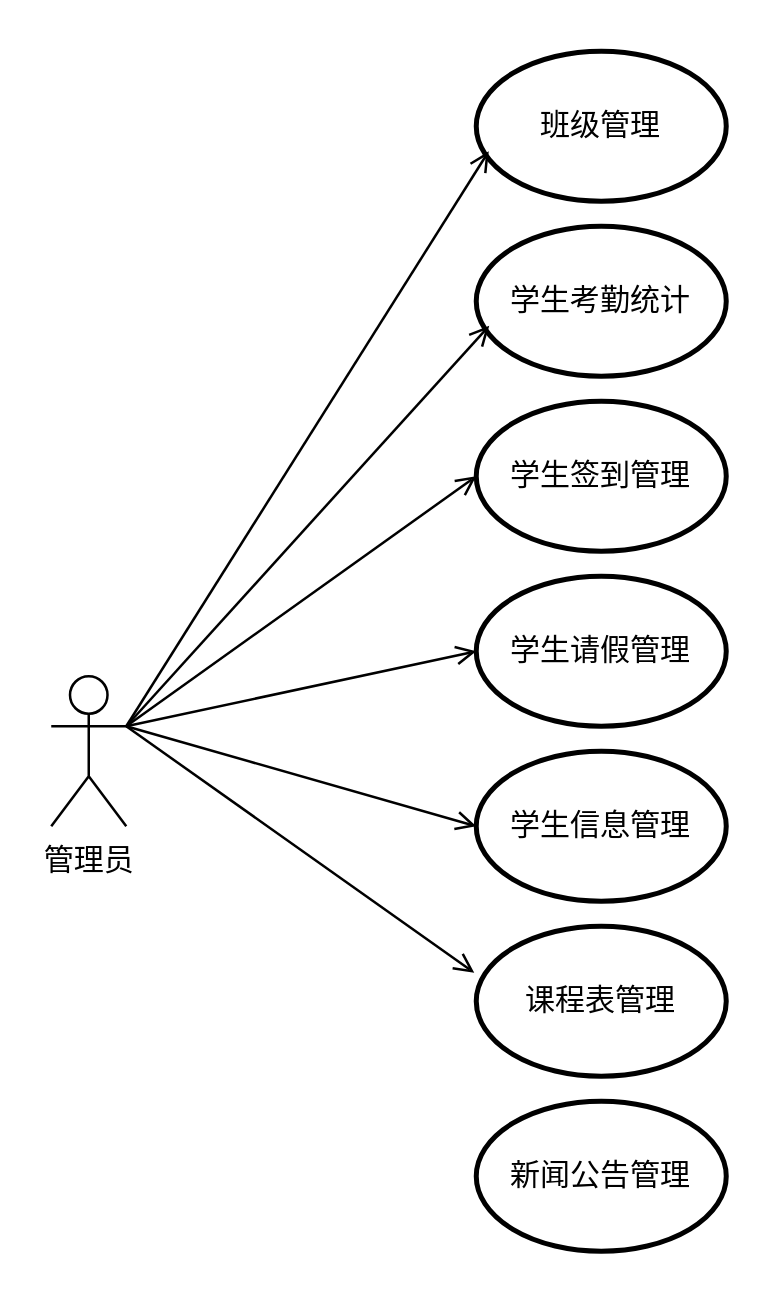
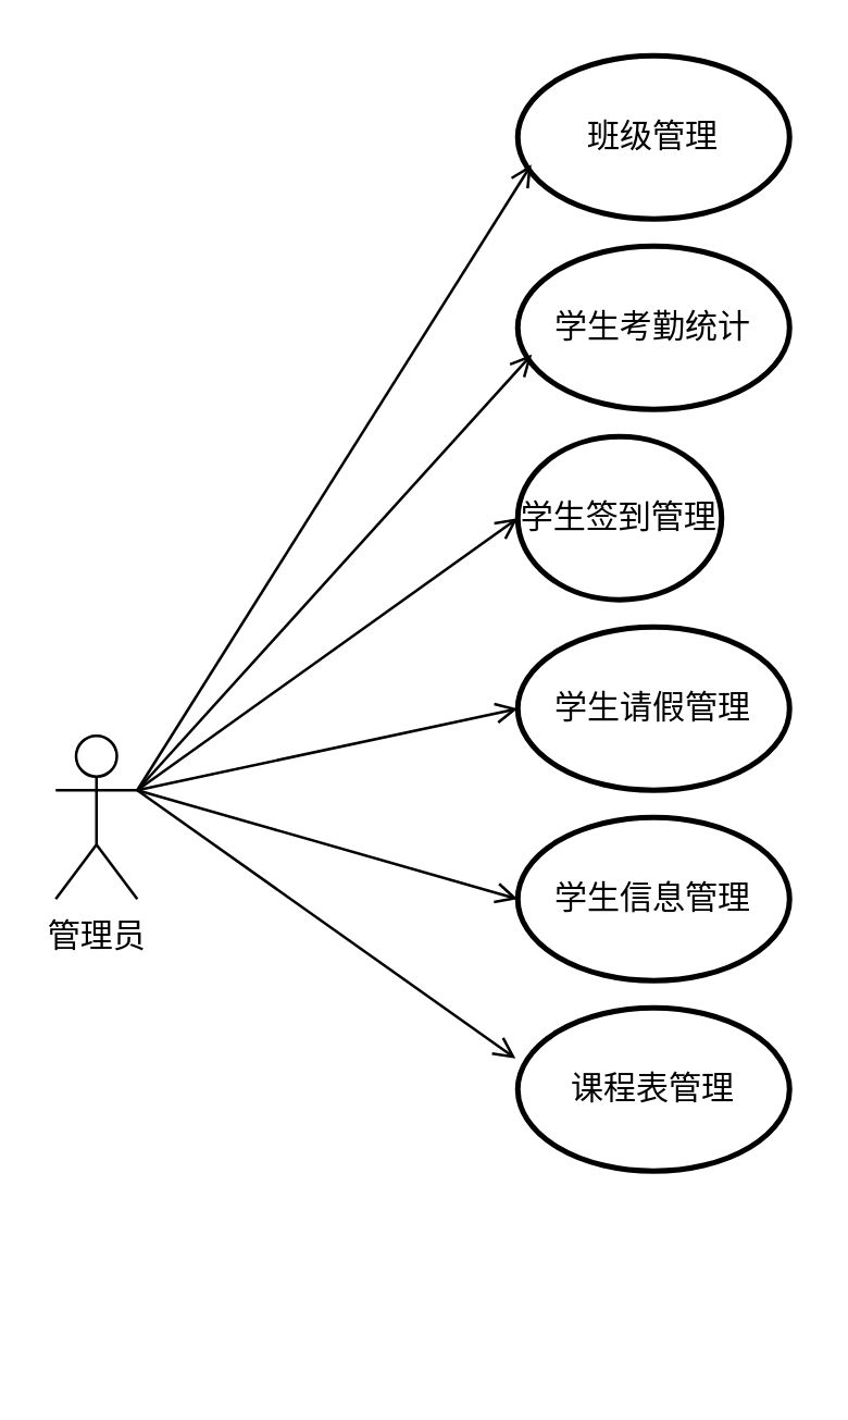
  <mxCell id="0" />
  <mxCell id="1" parent="0" />
  <mxCell id="2" value="管理员" style="shape=umlActor;verticalLabelPosition=bottom;verticalAlign=top;html=1;outlineConnect=0;" vertex="1" parent="1"><mxGeometry x="20" y="270" width="30" height="60" as="geometry" /></mxCell>
  <mxCell id="3" value="学生考勤统计" style="strokeWidth=2;html=1;shape=mxgraph.flowchart.start_1;whiteSpace=wrap;" vertex="1" parent="1"><mxGeometry x="190" width="100" height="60" as="geometry" y="90" /></mxCell>
  <mxCell id="4" value="" style="endArrow=open;html=1;rounded=0;entryX=0.052;entryY=0.663;entryDx=0;entryDy=0;entryPerimeter=0;endFill=0;" edge="1" parent="1" target="3"><mxGeometry width="50" height="50" relative="1" as="geometry"><mxPoint x="50" y="290" as="sourcePoint" /><mxPoint x="100" y="240" as="targetPoint" /></mxGeometry></mxCell>
- <mxCell id="5" value="学生签到管理" style="strokeWidth=2;html=1;shape=mxgraph.flowchart.start_1;whiteSpace=wrap;" vertex="1" parent="1"><mxGeometry x="190" y="160" width="100" height="60" as="geometry" /></mxCell>
+ <mxCell id="5" value="学生签到管理" style="strokeWidth=2;html=1;shape=mxgraph.flowchart.start_1;whiteSpace=wrap;" vertex="1" parent="1"><mxGeometry x="190" y="160" width="75" height="60" as="geometry" /></mxCell>
  <mxCell id="6" value="" style="endArrow=open;html=1;rounded=0;entryX=0;entryY=0.5;entryDx=0;entryDy=0;entryPerimeter=0;endFill=0;" edge="1" parent="1" target="5"><mxGeometry width="50" height="50" relative="1" as="geometry"><mxPoint x="50" y="290" as="sourcePoint" /><mxPoint x="179" y="220" as="targetPoint" /></mxGeometry></mxCell>
  <mxCell id="7" value="学生请假管理" style="strokeWidth=2;html=1;shape=mxgraph.flowchart.start_1;whiteSpace=wrap;" vertex="1" parent="1"><mxGeometry x="190" y="230" width="100" height="60" as="geometry" /></mxCell>
  <mxCell id="8" value="" style="endArrow=open;html=1;rounded=0;entryX=0;entryY=0.5;entryDx=0;entryDy=0;entryPerimeter=0;endFill=0;" edge="1" parent="1" target="7"><mxGeometry width="50" height="50" relative="1" as="geometry"><mxPoint x="50" y="290" as="sourcePoint" /><mxPoint x="194" y="270" as="targetPoint" /></mxGeometry></mxCell>
  <mxCell id="9" value="课程表管理" style="strokeWidth=2;html=1;shape=mxgraph.flowchart.start_1;whiteSpace=wrap;" vertex="1" parent="1"><mxGeometry x="190" y="370" width="100" height="60" as="geometry" /></mxCell>
  <mxCell id="10" value="" style="endArrow=open;html=1;rounded=0;entryX=-0.008;entryY=0.31;entryDx=0;entryDy=0;entryPerimeter=0;endFill=0;" edge="1" parent="1" target="9"><mxGeometry width="50" height="50" relative="1" as="geometry"><mxPoint x="50" y="290" as="sourcePoint" /><mxPoint x="200" y="340" as="targetPoint" /></mxGeometry></mxCell>
  <mxCell id="11" value="学生信息管理" style="strokeWidth=2;html=1;shape=mxgraph.flowchart.start_1;whiteSpace=wrap;" vertex="1" parent="1"><mxGeometry x="190" y="300" width="100" height="60" as="geometry" /></mxCell>
  <mxCell id="12" value="" style="endArrow=open;html=1;rounded=0;entryX=0;entryY=0.5;entryDx=0;entryDy=0;entryPerimeter=0;endFill=0;" edge="1" parent="1" target="11"><mxGeometry width="50" height="50" relative="1" as="geometry"><mxPoint x="50" y="290" as="sourcePoint" /><mxPoint x="200" y="340" as="targetPoint" /></mxGeometry></mxCell>
- <mxCell id="13" value="新闻公告管理" style="strokeWidth=2;html=1;shape=mxgraph.flowchart.start_1;whiteSpace=wrap;" vertex="1" parent="1"><mxGeometry x="190" y="440" width="100" height="60" as="geometry" /></mxCell>
  <mxCell id="14" value="班级管理" style="strokeWidth=2;html=1;shape=mxgraph.flowchart.start_1;whiteSpace=wrap;" vertex="1" parent="1"><mxGeometry x="190" y="20" width="100" height="60" as="geometry" /></mxCell>
  <mxCell id="15" value="" style="endArrow=open;html=1;rounded=0;entryX=0.052;entryY=0.663;entryDx=0;entryDy=0;entryPerimeter=0;endFill=0;" edge="1" parent="1"><mxGeometry width="50" height="50" relative="1" as="geometry"><mxPoint x="50" y="290" as="sourcePoint" /><mxPoint x="195" y="60" as="targetPoint" /></mxGeometry></mxCell>
